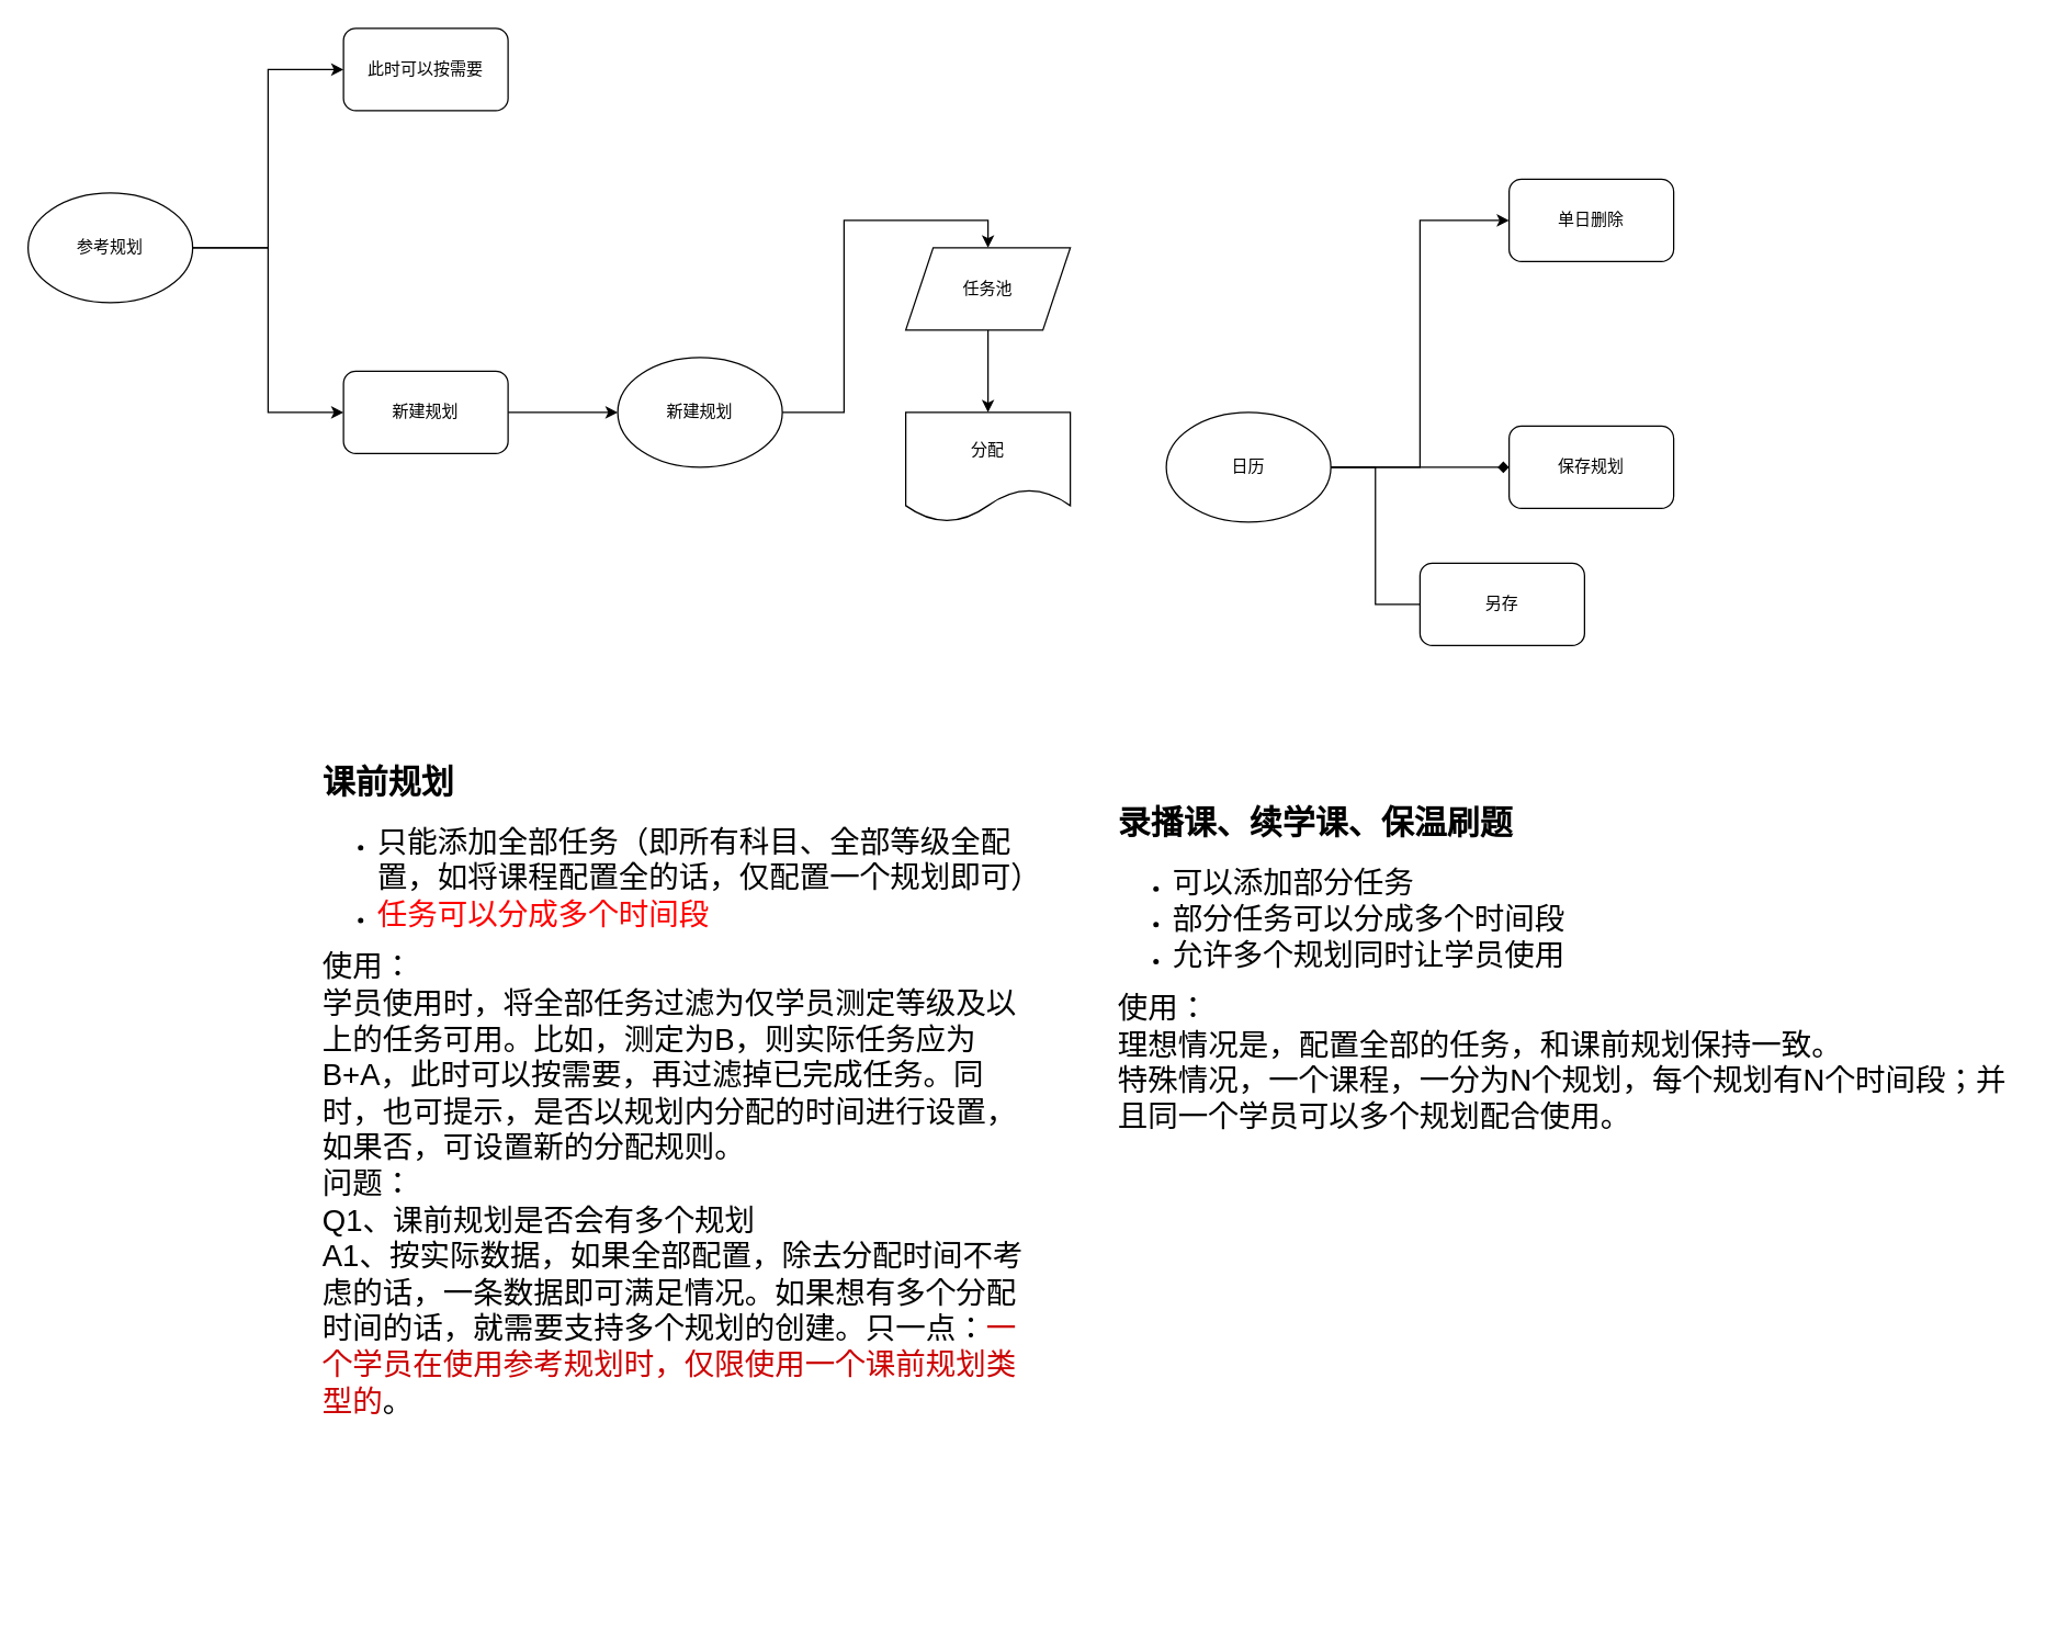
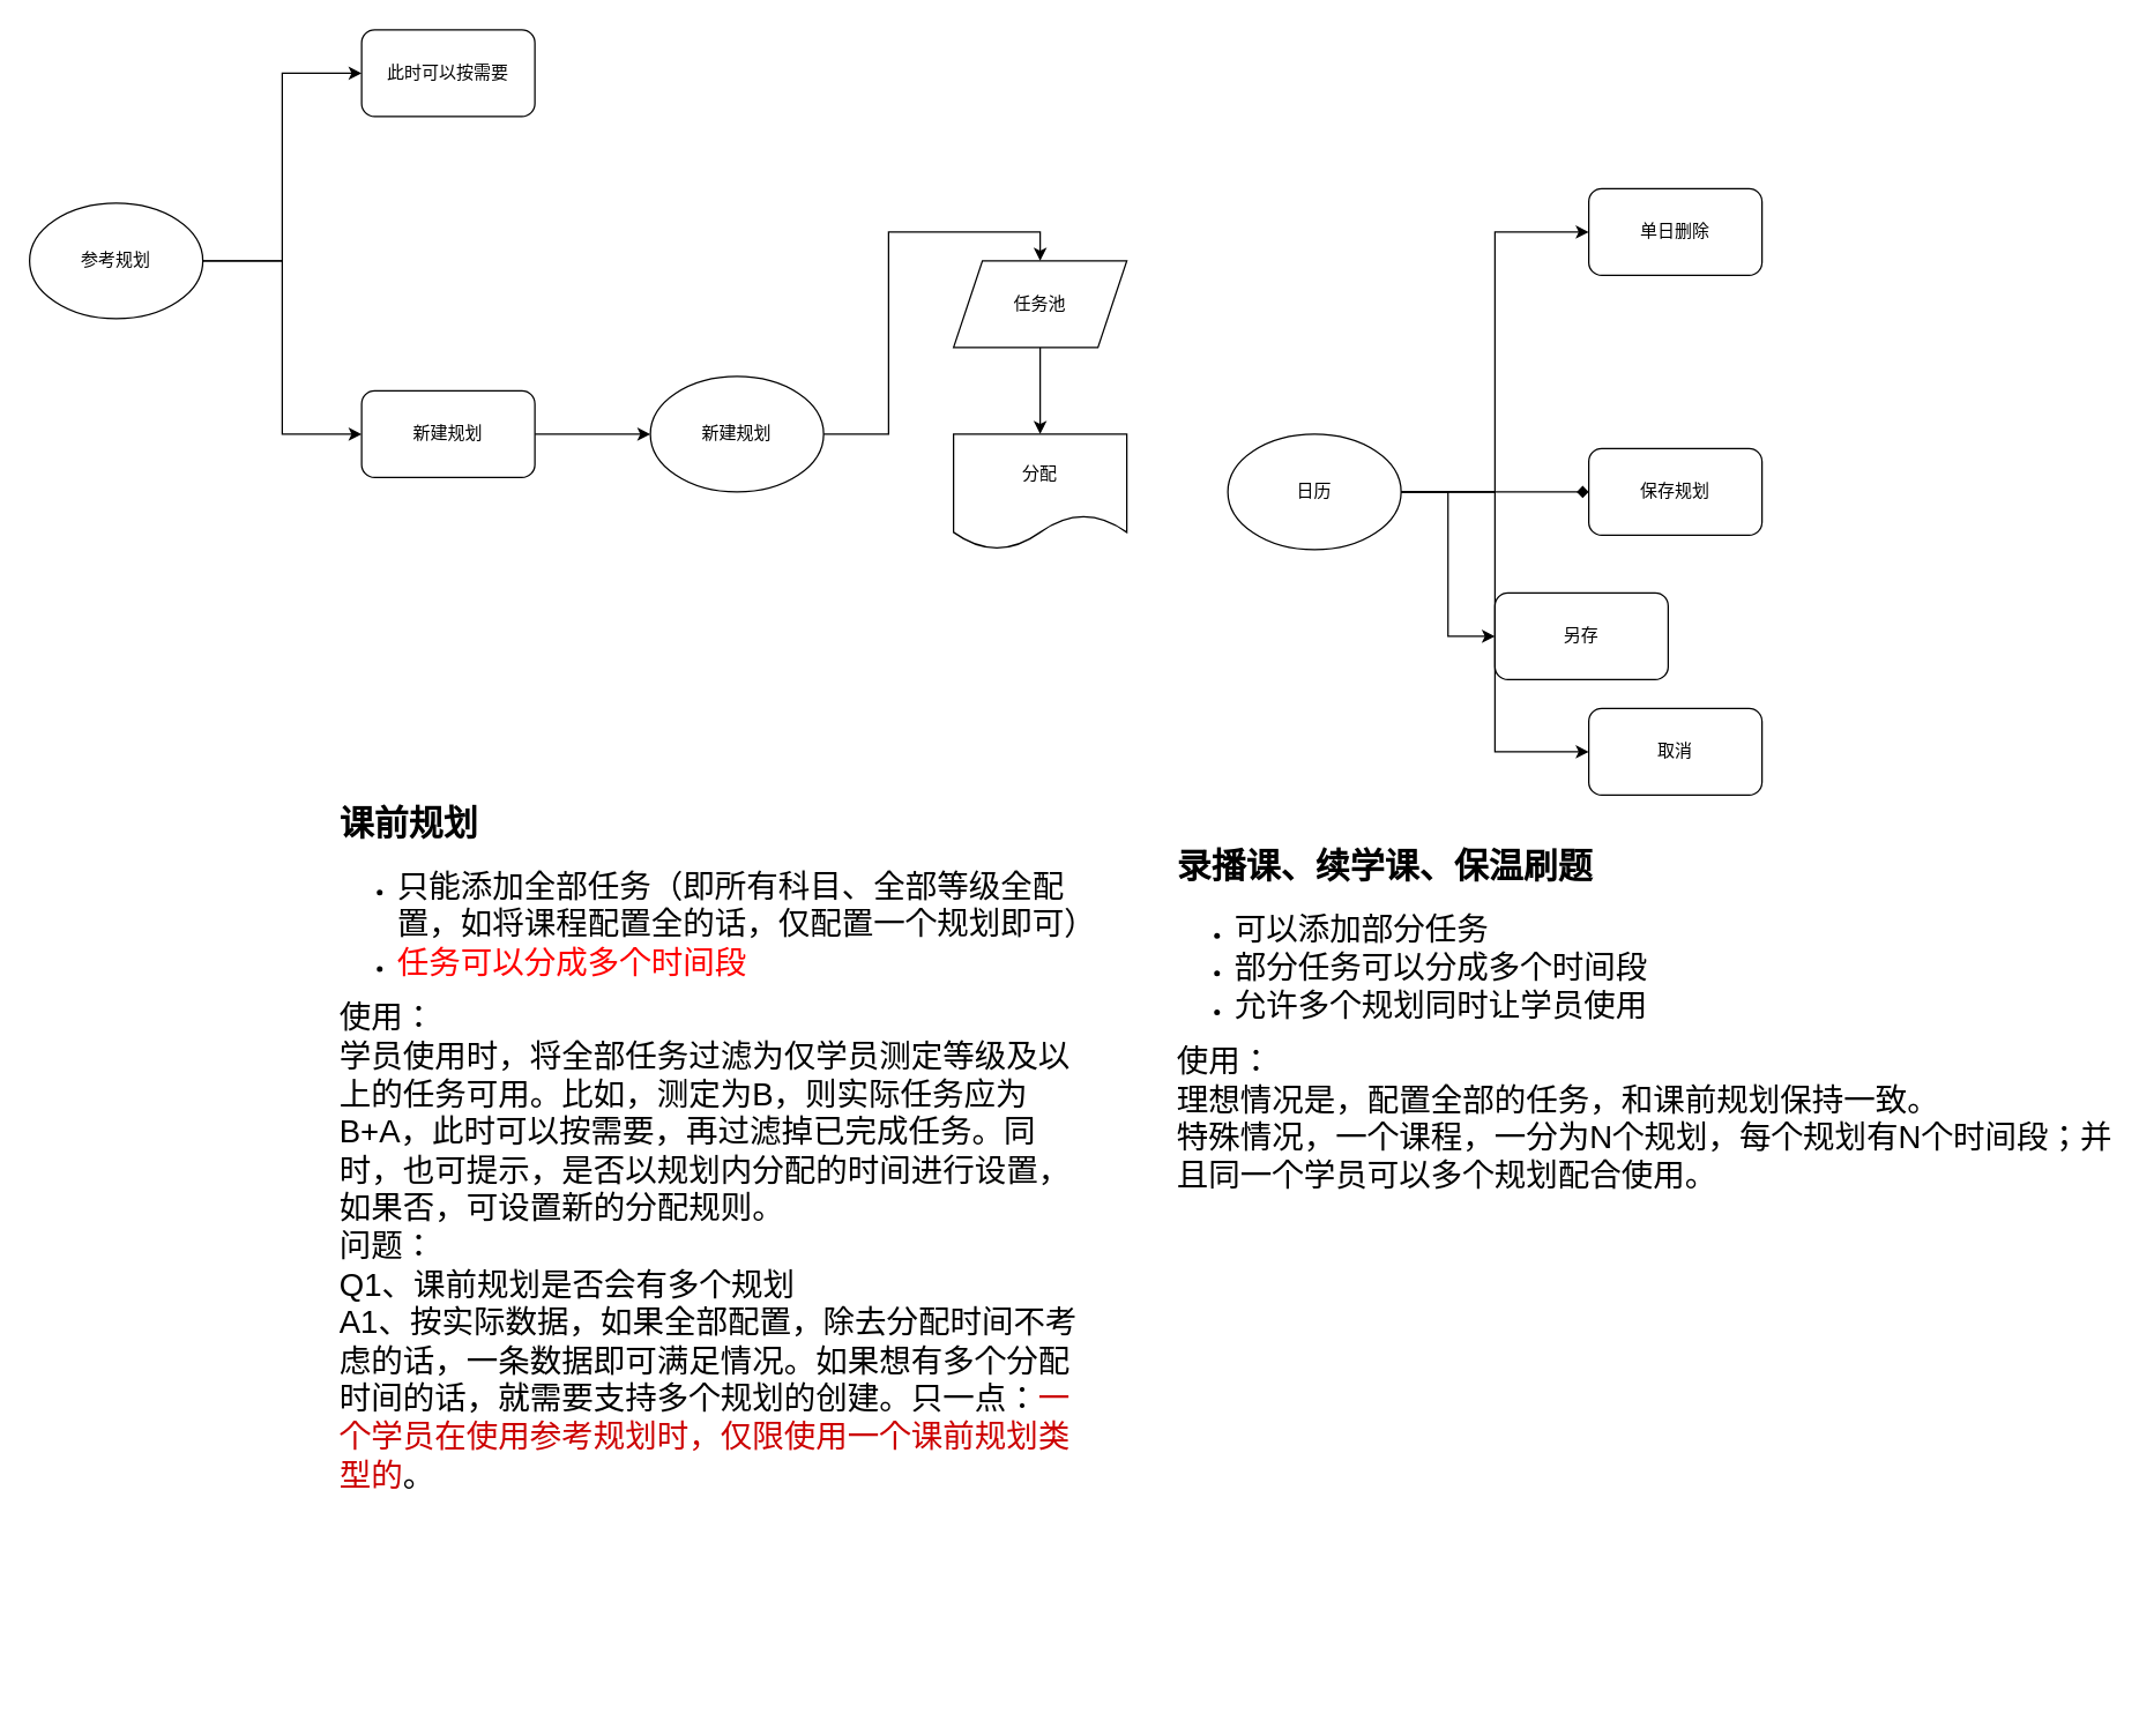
  <mxCell id="0" />
  <mxCell id="1" parent="0" />
  <mxCell id="2" style="edgeStyle=orthogonalEdgeStyle;rounded=0;orthogonalLoop=1;jettySize=auto;html=1;exitX=1;exitY=0.5;exitDx=0;exitDy=0;entryX=0;entryY=0.5;entryDx=0;entryDy=0;" edge="1" parent="1" source="4" target="5"><mxGeometry relative="1" as="geometry" /></mxCell>
  <mxCell id="3" style="edgeStyle=orthogonalEdgeStyle;rounded=0;orthogonalLoop=1;jettySize=auto;html=1;exitX=1;exitY=0.5;exitDx=0;exitDy=0;entryX=0;entryY=0.5;entryDx=0;entryDy=0;" edge="1" parent="1" source="4" target="7"><mxGeometry relative="1" as="geometry" /></mxCell>
  <mxCell id="4" value="参考规划" style="ellipse;whiteSpace=wrap;html=1;" vertex="1" parent="1"><mxGeometry x="20" y="140" width="120" height="80" as="geometry" /></mxCell>
  <mxCell id="5" value="此时可以按需要" style="rounded=1;whiteSpace=wrap;html=1;" vertex="1" parent="1"><mxGeometry x="250" y="20" width="120" height="60" as="geometry" /></mxCell>
  <mxCell id="6" style="edgeStyle=orthogonalEdgeStyle;rounded=0;orthogonalLoop=1;jettySize=auto;html=1;exitX=1;exitY=0.5;exitDx=0;exitDy=0;" edge="1" parent="1" source="7" target="9"><mxGeometry relative="1" as="geometry" /></mxCell>
  <mxCell id="7" value="新建规划" style="rounded=1;whiteSpace=wrap;html=1;" vertex="1" parent="1"><mxGeometry x="250" y="270" width="120" height="60" as="geometry" /></mxCell>
  <mxCell id="8" style="edgeStyle=orthogonalEdgeStyle;rounded=0;orthogonalLoop=1;jettySize=auto;html=1;exitX=1;exitY=0.5;exitDx=0;exitDy=0;entryX=0.5;entryY=0;entryDx=0;entryDy=0;" edge="1" parent="1" source="9" target="11"><mxGeometry relative="1" as="geometry" /></mxCell>
  <mxCell id="9" value="新建规划" style="ellipse;whiteSpace=wrap;html=1;" vertex="1" parent="1"><mxGeometry x="450" y="260" width="120" height="80" as="geometry" /></mxCell>
  <mxCell id="10" style="edgeStyle=orthogonalEdgeStyle;rounded=0;orthogonalLoop=1;jettySize=auto;html=1;exitX=0.5;exitY=1;exitDx=0;exitDy=0;entryX=0.5;entryY=0;entryDx=0;entryDy=0;" edge="1" parent="1" source="11" target="12"><mxGeometry relative="1" as="geometry" /></mxCell>
  <mxCell id="11" value="任务池" style="shape=parallelogram;perimeter=parallelogramPerimeter;whiteSpace=wrap;html=1;fixedSize=1;" vertex="1" parent="1"><mxGeometry x="660" y="180" width="120" height="60" as="geometry" /></mxCell>
  <mxCell id="12" value="分配" style="shape=document;whiteSpace=wrap;html=1;boundedLbl=1;" vertex="1" parent="1"><mxGeometry x="660" y="300" width="120" height="80" as="geometry" /></mxCell>
  <mxCell id="13" style="edgeStyle=orthogonalEdgeStyle;rounded=0;orthogonalLoop=1;jettySize=auto;html=1;exitX=1;exitY=0.5;exitDx=0;exitDy=0;entryX=0;entryY=0.5;entryDx=0;entryDy=0;" edge="1" parent="1" source="17" target="18"><mxGeometry relative="1" as="geometry" /></mxCell>
  <mxCell id="14" style="edgeStyle=orthogonalEdgeStyle;rounded=0;orthogonalLoop=1;jettySize=auto;html=1;exitX=1;exitY=0.5;exitDx=0;exitDy=0;entryX=0;entryY=0.5;entryDx=0;entryDy=0;endArrow=diamond;" edge="1" parent="1" source="17" target="19"><mxGeometry relative="1" as="geometry" /></mxCell>
- <mxCell id="15" style="edgeStyle=orthogonalEdgeStyle;rounded=0;orthogonalLoop=1;jettySize=auto;html=1;exitX=1;exitY=0.5;exitDx=0;exitDy=0;entryX=0;entryY=0.5;entryDx=0;entryDy=0;endArrow=none;" edge="1" parent="1" source="17" target="20"><mxGeometry relative="1" as="geometry" /></mxCell>
+ <mxCell id="15" style="edgeStyle=orthogonalEdgeStyle;rounded=0;orthogonalLoop=1;jettySize=auto;html=1;exitX=1;exitY=0.5;exitDx=0;exitDy=0;entryX=0;entryY=0.5;entryDx=0;entryDy=0;" edge="1" parent="1" source="17" target="20"><mxGeometry relative="1" as="geometry" /></mxCell>
+ <mxCell id="16" style="edgeStyle=orthogonalEdgeStyle;rounded=0;orthogonalLoop=1;jettySize=auto;html=1;exitX=1;exitY=0.5;exitDx=0;exitDy=0;entryX=0;entryY=0.5;entryDx=0;entryDy=0;" edge="1" parent="1" source="17" target="21"><mxGeometry relative="1" as="geometry" /></mxCell>
  <mxCell id="17" value="日历" style="ellipse;whiteSpace=wrap;html=1;" vertex="1" parent="1"><mxGeometry x="850" y="300" width="120" height="80" as="geometry" /></mxCell>
  <mxCell id="18" value="单日删除" style="rounded=1;whiteSpace=wrap;html=1;" vertex="1" parent="1"><mxGeometry x="1100" y="130" width="120" height="60" as="geometry" /></mxCell>
  <mxCell id="19" value="保存规划" style="rounded=1;whiteSpace=wrap;html=1;" vertex="1" parent="1"><mxGeometry x="1100" y="310" width="120" height="60" as="geometry" /></mxCell>
  <mxCell id="20" value="另存" style="rounded=1;whiteSpace=wrap;html=1;" vertex="1" parent="1"><mxGeometry x="1035" y="410" width="120" height="60" as="geometry" /></mxCell>
+ <mxCell id="21" value="取消" style="rounded=1;whiteSpace=wrap;html=1;" vertex="1" parent="1"><mxGeometry x="1100" y="490" width="120" height="60" as="geometry" /></mxCell>
  <mxCell id="22" value="&lt;h1&gt;课前规划&lt;/h1&gt;&lt;ul&gt;&lt;li&gt;&lt;span style=&quot;font-size: 22px; background-color: initial;&quot;&gt;只能添加全部任务（即所有科目、全部等级全配置，如将课程配置全的话，仅配置一个规划即可）&lt;/span&gt;&lt;/li&gt;&lt;li&gt;&lt;span style=&quot;font-size: 22px; background-color: initial;&quot;&gt;&lt;font color=&quot;#ff0000&quot;&gt;任务可以分成多个时间段&lt;/font&gt;&lt;/span&gt;&lt;/li&gt;&lt;/ul&gt;&lt;div&gt;&lt;span style=&quot;font-size: 22px;&quot;&gt;使用：&lt;/span&gt;&lt;/div&gt;&lt;div&gt;&lt;span style=&quot;font-size: 22px;&quot;&gt;学员使用时，将全部任务过滤为仅学员测定等级及以上的任务可用。比如，测定为B，则实际任务应为B+A，此时可以按需要，再过滤掉已完成任务。同时，也可提示，是否以规划内分配的时间进行设置，如果否，可设置新的分配规则。&lt;/span&gt;&lt;/div&gt;&lt;div&gt;&lt;span style=&quot;font-size: 22px;&quot;&gt;问题：&lt;/span&gt;&lt;/div&gt;&lt;div&gt;&lt;span style=&quot;font-size: 22px;&quot;&gt;Q1、课前规划是否会有多个规划&lt;/span&gt;&lt;/div&gt;&lt;div&gt;&lt;span style=&quot;font-size: 22px;&quot;&gt;A1、按实际数据，如果全部配置，除去分配时间不考虑的话，一条数据即可满足情况。如果想有多个分配时间的话，就需要支持多个规划的创建。只一点：&lt;font color=&quot;#cc0000&quot;&gt;一个学员在使用参考规划时，仅限使用一个课前规划类型的&lt;/font&gt;。&lt;/span&gt;&lt;/div&gt;&lt;div&gt;&lt;span style=&quot;font-size: 22px;&quot;&gt;&lt;span style=&quot;white-space: pre;&quot;&gt;&#09;&lt;/span&gt;&lt;br&gt;&lt;/span&gt;&lt;/div&gt;" style="text;html=1;spacing=5;spacingTop=-20;whiteSpace=wrap;overflow=hidden;rounded=0;" vertex="1" parent="1"><mxGeometry x="230" y="550" width="530" height="630" as="geometry" /></mxCell>
  <mxCell id="23" value="&lt;h1&gt;录播课、续学课、保温刷题&lt;/h1&gt;&lt;ul&gt;&lt;li&gt;&lt;span style=&quot;font-size: 22px;&quot;&gt;可以添加部分任务&lt;/span&gt;&lt;/li&gt;&lt;li&gt;&lt;span style=&quot;font-size: 22px;&quot;&gt;部分任务可以分成多个时间段&lt;/span&gt;&lt;/li&gt;&lt;li&gt;&lt;span style=&quot;font-size: 22px;&quot;&gt;允许多个规划同时让学员使用&lt;/span&gt;&lt;/li&gt;&lt;/ul&gt;&lt;div&gt;&lt;span style=&quot;font-size: 22px;&quot;&gt;使用：&lt;/span&gt;&lt;/div&gt;&lt;div&gt;&lt;span style=&quot;font-size: 22px;&quot;&gt;理想情况是，配置全部的任务，和课前规划保持一致。&lt;/span&gt;&lt;/div&gt;&lt;div&gt;&lt;span style=&quot;font-size: 22px;&quot;&gt;特殊情况，一个课程，一分为N个规划，每个规划有N个时间段；并且同一个学员可以多个规划配合使用。&lt;/span&gt;&lt;/div&gt;" style="text;html=1;spacing=5;spacingTop=-20;whiteSpace=wrap;overflow=hidden;rounded=0;" vertex="1" parent="1"><mxGeometry x="810" y="580" width="660" height="250" as="geometry" /></mxCell>
